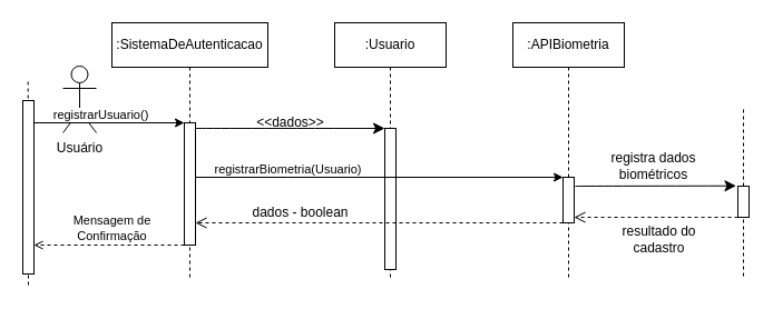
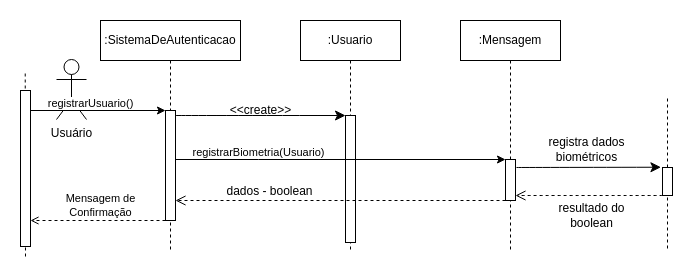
  <mxCell id="0" />
  <mxCell id="1" parent="0" />
  <mxCell id="2" value=":Usuario" style="shape=umlLifeline;perimeter=lifelinePerimeter;whiteSpace=wrap;html=1;container=0;dropTarget=0;collapsible=0;recursiveResize=0;outlineConnect=0;portConstraint=eastwest;newEdgeStyle={&quot;edgeStyle&quot;:&quot;elbowEdgeStyle&quot;,&quot;elbow&quot;:&quot;vertical&quot;,&quot;curved&quot;:0,&quot;rounded&quot;:0};" parent="1" vertex="1"><mxGeometry x="300" y="20" width="100" height="230" as="geometry" /></mxCell>
  <mxCell id="3" value="" style="html=1;points=[];perimeter=orthogonalPerimeter;outlineConnect=0;targetShapes=umlLifeline;portConstraint=eastwest;newEdgeStyle={&quot;edgeStyle&quot;:&quot;elbowEdgeStyle&quot;,&quot;elbow&quot;:&quot;vertical&quot;,&quot;curved&quot;:0,&quot;rounded&quot;:0};" parent="2" vertex="1"><mxGeometry x="45" y="95" width="10" height="127" as="geometry" /></mxCell>
  <mxCell id="4" value="Usuário" style="shape=umlActor;verticalLabelPosition=bottom;verticalAlign=top;html=1;" parent="1" vertex="1"><mxGeometry x="56" y="59" width="30" height="60" as="geometry" /></mxCell>
  <mxCell id="5" value="" style="endArrow=none;dashed=1;html=1;rounded=0;" parent="1" edge="1"><mxGeometry width="50" height="50" relative="1" as="geometry"><mxPoint x="25" y="256" as="sourcePoint" /><mxPoint x="24.72" y="70" as="targetPoint" /></mxGeometry></mxCell>
  <mxCell id="6" style="edgeStyle=orthogonalEdgeStyle;rounded=0;orthogonalLoop=1;jettySize=auto;html=1;curved=0;" parent="1" edge="1"><mxGeometry relative="1" as="geometry"><mxPoint x="30" y="110" as="sourcePoint" /><mxPoint x="165" y="110" as="targetPoint" /><Array as="points" /></mxGeometry></mxCell>
  <mxCell id="7" value="registrarUsuario()" style="edgeLabel;html=1;align=center;verticalAlign=middle;resizable=0;points=[];" parent="6" vertex="1" connectable="0"><mxGeometry x="-0.128" y="1" relative="1" as="geometry"><mxPoint y="-7" as="offset" /></mxGeometry></mxCell>
  <mxCell id="8" value="" style="html=1;points=[[0,0,0,0,5],[0,1,0,0,-5],[1,0,0,0,5],[1,1,0,0,-5]];perimeter=orthogonalPerimeter;outlineConnect=0;targetShapes=umlLifeline;portConstraint=eastwest;newEdgeStyle={&quot;curved&quot;:0,&quot;rounded&quot;:0};" parent="1" vertex="1"><mxGeometry x="20" y="90" width="10" height="156" as="geometry" /></mxCell>
  <mxCell id="9" value=":SistemaDeAutenticacao" style="shape=umlLifeline;perimeter=lifelinePerimeter;whiteSpace=wrap;html=1;container=1;dropTarget=0;collapsible=0;recursiveResize=0;outlineConnect=0;portConstraint=eastwest;newEdgeStyle={&quot;curved&quot;:0,&quot;rounded&quot;:0};" parent="1" vertex="1"><mxGeometry x="100" y="20" width="140" height="230" as="geometry" /></mxCell>
  <mxCell id="10" value="" style="html=1;points=[[0,0,0,0,5],[0,1,0,0,-5],[1,0,0,0,5],[1,1,0,0,-5]];perimeter=orthogonalPerimeter;outlineConnect=0;targetShapes=umlLifeline;portConstraint=eastwest;newEdgeStyle={&quot;curved&quot;:0,&quot;rounded&quot;:0};" parent="9" vertex="1"><mxGeometry x="65" y="90" width="10" height="110" as="geometry" /></mxCell>
- <mxCell id="11" value=":APIBiometria" style="shape=umlLifeline;perimeter=lifelinePerimeter;whiteSpace=wrap;html=1;container=1;dropTarget=0;collapsible=0;recursiveResize=0;outlineConnect=0;portConstraint=eastwest;newEdgeStyle={&quot;curved&quot;:0,&quot;rounded&quot;:0};" parent="1" vertex="1"><mxGeometry x="460" y="20" width="100" height="230" as="geometry" /></mxCell>
+ <mxCell id="11" value=":Mensagem" style="shape=umlLifeline;perimeter=lifelinePerimeter;whiteSpace=wrap;html=1;container=1;dropTarget=0;collapsible=0;recursiveResize=0;outlineConnect=0;portConstraint=eastwest;newEdgeStyle={&quot;curved&quot;:0,&quot;rounded&quot;:0};" parent="1" vertex="1"><mxGeometry x="460" y="20" width="100" height="230" as="geometry" /></mxCell>
  <mxCell id="12" value="" style="html=1;points=[[0,0,0,0,5],[0,1,0,0,-5],[1,0,0,0,5],[1,1,0,0,-5]];perimeter=orthogonalPerimeter;outlineConnect=0;targetShapes=umlLifeline;portConstraint=eastwest;newEdgeStyle={&quot;curved&quot;:0,&quot;rounded&quot;:0};" parent="11" vertex="1"><mxGeometry x="45" y="139" width="10" height="41" as="geometry" /></mxCell>
  <mxCell id="13" style="edgeStyle=orthogonalEdgeStyle;rounded=0;orthogonalLoop=1;jettySize=auto;html=1;curved=0;dashed=1;endArrow=open;endFill=0;" parent="1" edge="1"><mxGeometry relative="1" as="geometry"><mxPoint x="165" y="220" as="sourcePoint" /><mxPoint x="30" y="220" as="targetPoint" /><Array as="points"><mxPoint x="130" y="220" /><mxPoint x="130" y="220" /></Array></mxGeometry></mxCell>
  <mxCell id="14" value="Mensagem de&lt;div&gt;Confirmação&lt;/div&gt;" style="edgeLabel;html=1;align=center;verticalAlign=middle;resizable=0;points=[];" parent="13" vertex="1" connectable="0"><mxGeometry x="-0.128" y="1" relative="1" as="geometry"><mxPoint x="-7" y="-17" as="offset" /></mxGeometry></mxCell>
  <mxCell id="15" value="" style="html=1;verticalAlign=bottom;endArrow=open;dashed=1;endSize=8;curved=0;rounded=0;" parent="1" target="10" edge="1"><mxGeometry relative="1" as="geometry"><mxPoint x="505" y="200" as="sourcePoint" /><mxPoint x="355" y="200" as="targetPoint" /></mxGeometry></mxCell>
  <mxCell id="16" value="" style="endArrow=classic;html=1;rounded=0;fontSize=12;startSize=8;endSize=8;curved=1;" parent="1" source="10" edge="1"><mxGeometry width="50" height="50" relative="1" as="geometry"><mxPoint x="176" y="115" as="sourcePoint" /><mxPoint x="345" y="115" as="targetPoint" /></mxGeometry></mxCell>
- <mxCell id="17" value="&amp;lt;&amp;lt;dados&amp;gt;&amp;gt;" style="text;html=1;align=center;verticalAlign=middle;resizable=0;points=[];autosize=1;strokeColor=none;fillColor=none;fontSize=12;" parent="1" vertex="1"><mxGeometry x="220" y="95" width="80" height="30" as="geometry" /></mxCell>
+ <mxCell id="17" value="&amp;lt;&amp;lt;create&amp;gt;&amp;gt;" style="text;html=1;align=center;verticalAlign=middle;resizable=0;points=[];autosize=1;strokeColor=none;fillColor=none;fontSize=12;" parent="1" vertex="1"><mxGeometry x="220" y="95" width="80" height="30" as="geometry" /></mxCell>
  <mxCell id="18" style="edgeStyle=orthogonalEdgeStyle;rounded=0;orthogonalLoop=1;jettySize=auto;html=1;curved=0;" parent="1" source="10" target="12" edge="1"><mxGeometry relative="1" as="geometry"><mxPoint x="179" y="143" as="sourcePoint" /><mxPoint x="459" y="143" as="targetPoint" /><Array as="points"><mxPoint x="258" y="159" /><mxPoint x="258" y="159" /></Array></mxGeometry></mxCell>
  <mxCell id="19" value="registrarBiometria(Usuario)" style="edgeLabel;html=1;align=center;verticalAlign=middle;resizable=0;points=[];" parent="18" vertex="1" connectable="0"><mxGeometry x="-0.386" y="-2" relative="1" as="geometry"><mxPoint x="-19" y="-10" as="offset" /></mxGeometry></mxCell>
  <mxCell id="20" value="dados - boolean" style="text;html=1;align=center;verticalAlign=middle;resizable=0;points=[];autosize=1;strokeColor=none;fillColor=none;fontSize=12;" parent="1" vertex="1"><mxGeometry x="211" y="178" width="115" height="26" as="geometry" /></mxCell>
  <mxCell id="21" value="" style="endArrow=none;dashed=1;html=1;rounded=0;" edge="1" parent="1" source="23"><mxGeometry width="50" height="50" relative="1" as="geometry"><mxPoint x="667" y="367" as="sourcePoint" /><mxPoint x="667" y="95" as="targetPoint" /></mxGeometry></mxCell>
  <mxCell id="22" value="" style="endArrow=none;dashed=1;html=1;rounded=0;" edge="1" parent="1" target="23"><mxGeometry width="50" height="50" relative="1" as="geometry"><mxPoint x="667" y="248" as="sourcePoint" /><mxPoint x="667" y="130" as="targetPoint" /></mxGeometry></mxCell>
  <mxCell id="23" value="" style="rounded=0;whiteSpace=wrap;html=1;" vertex="1" parent="1"><mxGeometry x="662" y="167" width="10" height="28" as="geometry" /></mxCell>
  <mxCell id="24" value="" style="endArrow=classic;html=1;rounded=0;fontFamily=Helvetica;fontSize=12;fontColor=default;autosize=1;resizable=0;startSize=8;endSize=8;curved=1;entryX=-0.157;entryY=-0.01;entryDx=0;entryDy=0;entryPerimeter=0;" edge="1" parent="1" target="23"><mxGeometry width="50" height="50" relative="1" as="geometry"><mxPoint x="515.999" y="167" as="sourcePoint" /><mxPoint x="617.07" y="167" as="targetPoint" /></mxGeometry></mxCell>
  <mxCell id="25" value="registra dados&lt;div&gt;biométricos&lt;/div&gt;" style="edgeLabel;html=1;align=center;verticalAlign=middle;resizable=0;points=[];fontSize=12;fontFamily=Helvetica;fontColor=default;autosize=1;fillColor=none;gradientColor=none;" vertex="1" connectable="0" parent="24"><mxGeometry x="-0.109" width="94" height="41" relative="1" as="geometry"><mxPoint x="-41" y="-38" as="offset" /></mxGeometry></mxCell>
  <mxCell id="26" value="" style="endArrow=open;html=1;rounded=0;fontFamily=Helvetica;fontSize=12;fontColor=default;autosize=1;resizable=0;startSize=8;endSize=8;curved=1;dashed=1;endFill=0;" edge="1" parent="1" target="12"><mxGeometry width="50" height="50" relative="1" as="geometry"><mxPoint x="662" y="195" as="sourcePoint" /><mxPoint x="601" y="284" as="targetPoint" /></mxGeometry></mxCell>
- <mxCell id="27" value="resultado do&lt;div&gt;cadastro&lt;/div&gt;" style="edgeLabel;html=1;align=center;verticalAlign=middle;resizable=0;points=[];fontSize=12;fontFamily=Helvetica;fontColor=default;autosize=1;fillColor=none;gradientColor=none;" vertex="1" connectable="0" parent="1"><mxGeometry x="549" y="194.005" width="84" height="41" as="geometry" /></mxCell>
+ <mxCell id="27" value="resultado do&lt;div&gt;boolean&lt;/div&gt;" style="edgeLabel;html=1;align=center;verticalAlign=middle;resizable=0;points=[];fontSize=12;fontFamily=Helvetica;fontColor=default;autosize=1;fillColor=none;gradientColor=none;" vertex="1" connectable="0" parent="1"><mxGeometry x="549" y="194.005" width="84" height="41" as="geometry" /></mxCell>
